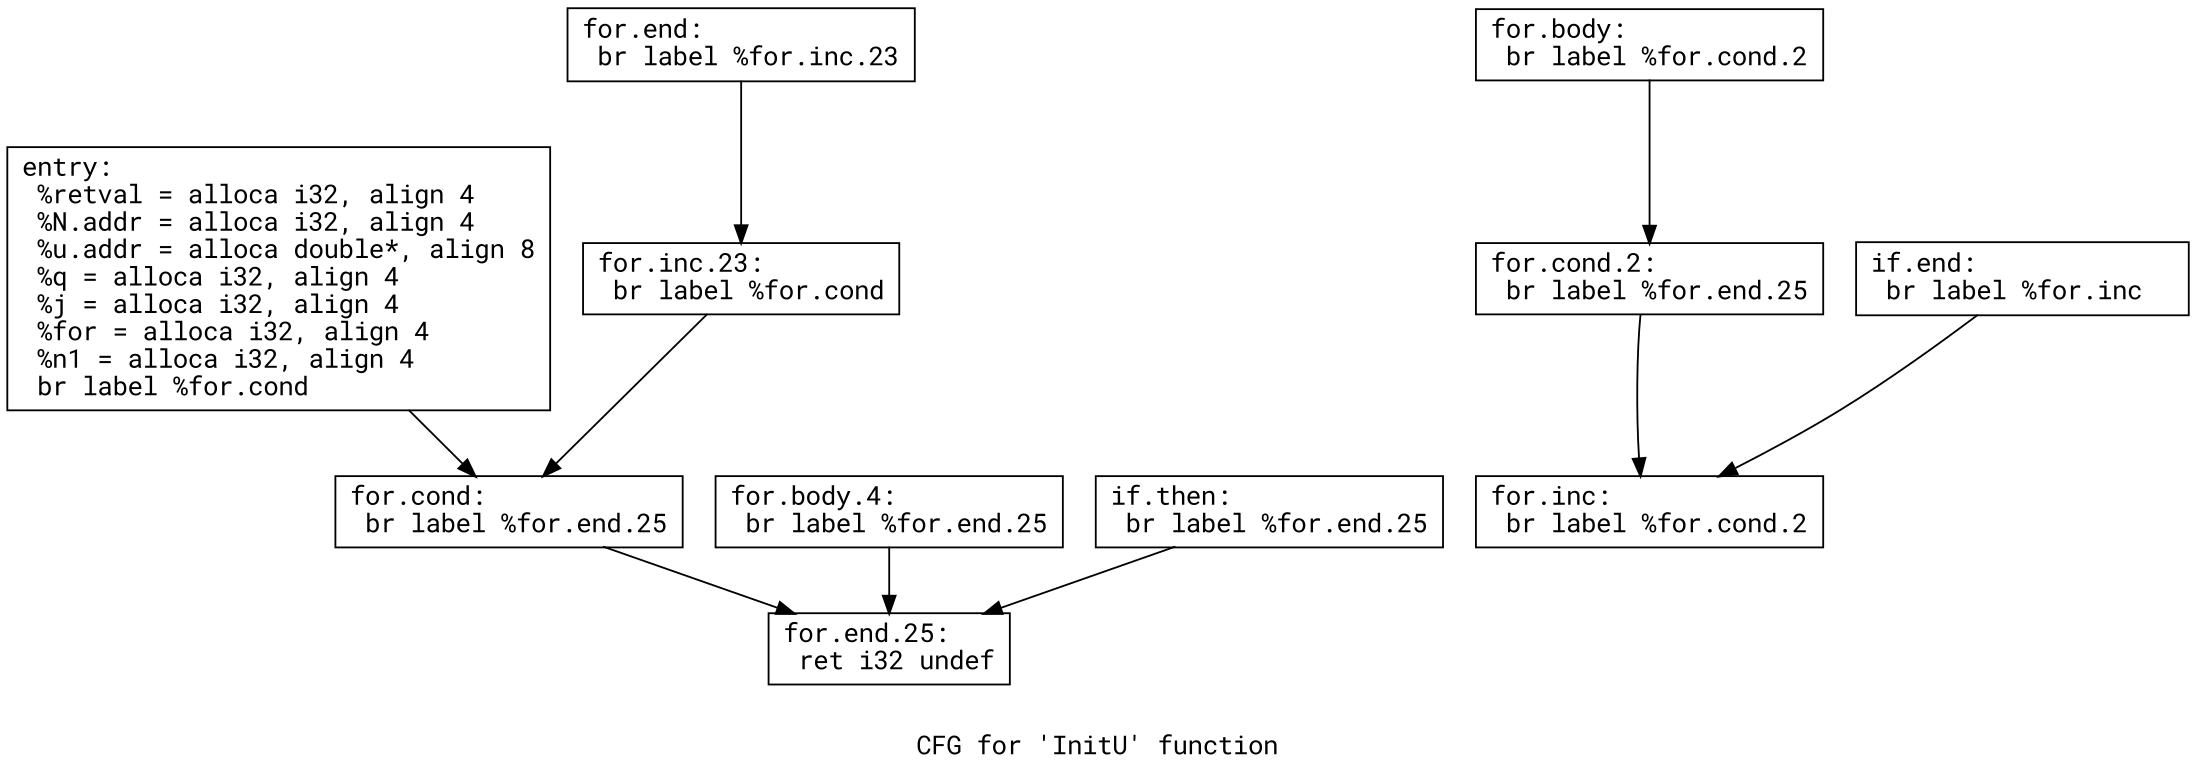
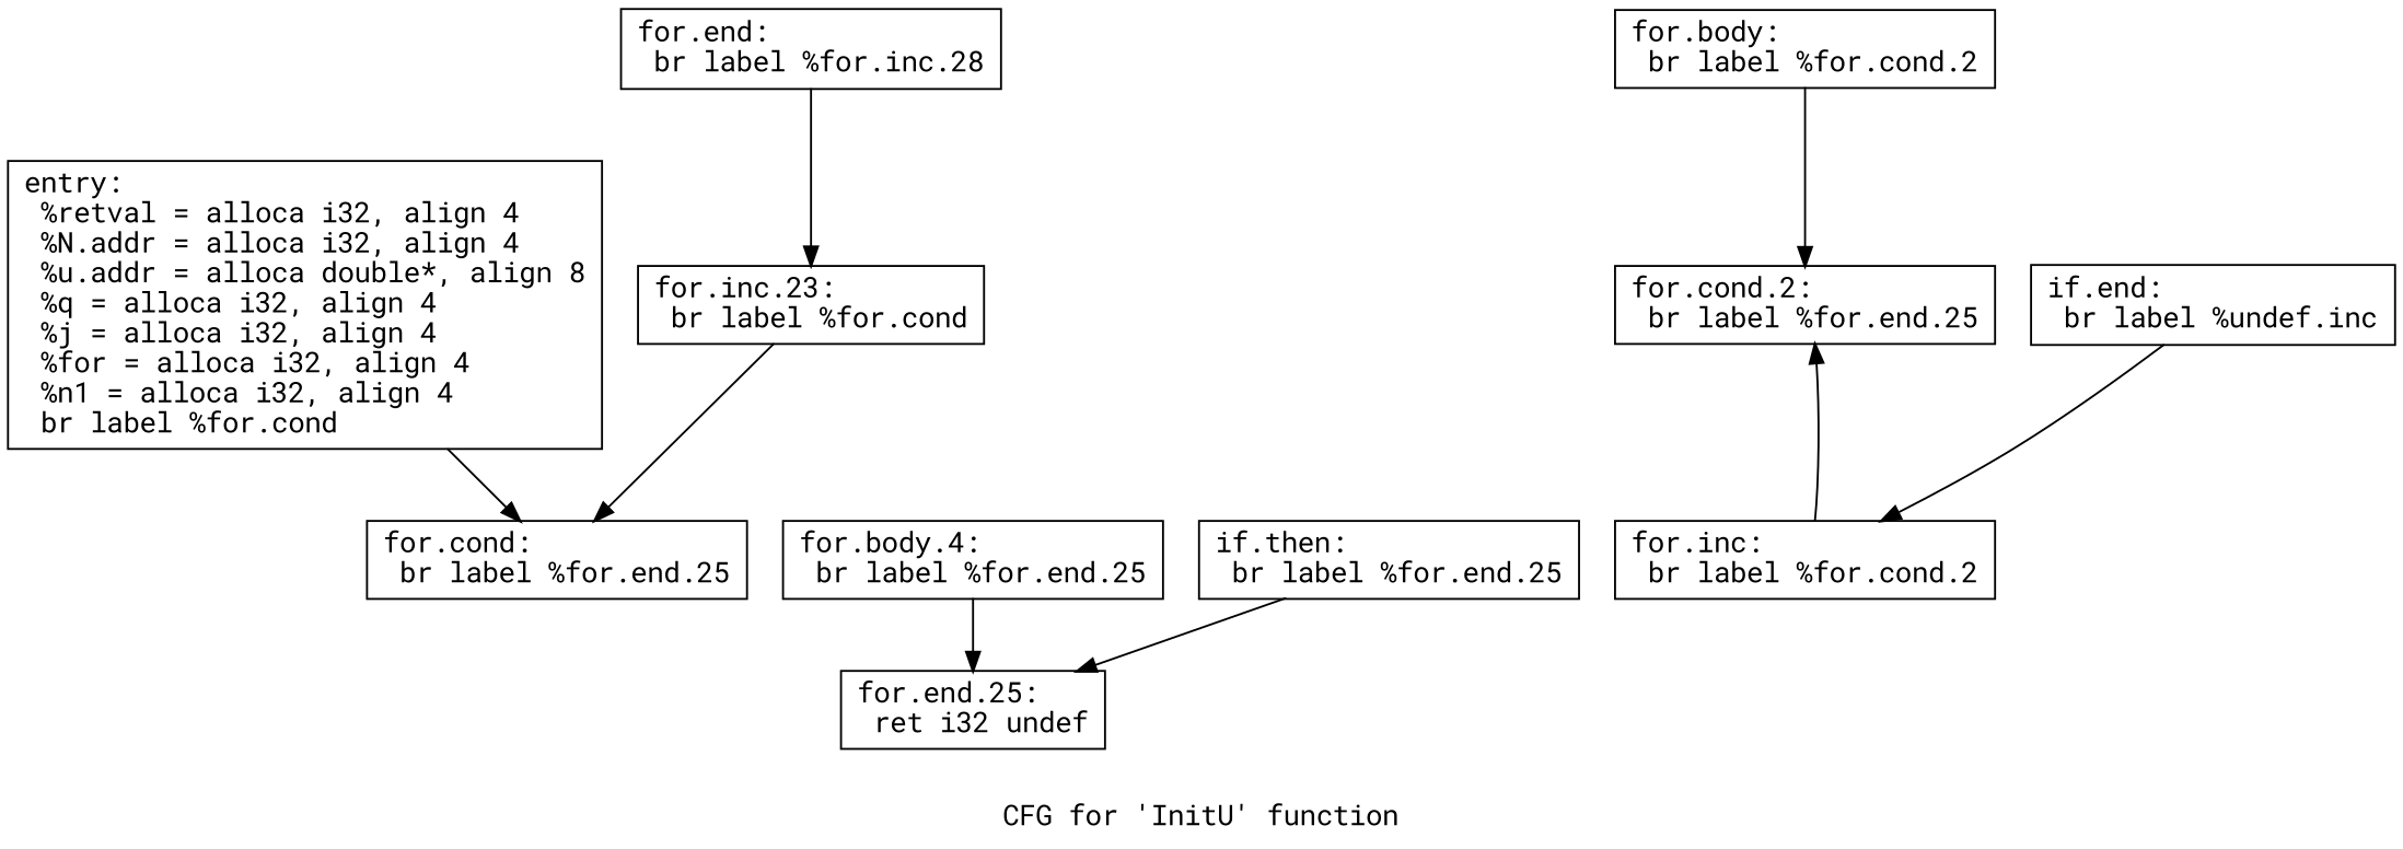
  digraph {
    fontname="Roboto Mono"
    label="CFG for 'InitU' function"
    node [fontname="Roboto Mono" shape=record]
    edge [fontname="Roboto Mono"]
    n1 [label="{entry:\l  %retval = alloca i32, align 4\l  %N.addr = alloca i32, align 4\l  %u.addr = alloca double*, align 8\l  %q = alloca i32, align 4\l  %j = alloca i32, align 4\l  %for = alloca i32, align 4\l  %n1 = alloca i32, align 4\l  br label %for.cond\l}"]
    n2 [label="{for.cond:                                         \l  br label %for.end.25\l}"]
    n3 [label="{for.end.25:                                       \l  ret i32 undef\l}"]
    n4 [label="{for.body:                                         \l  br label %for.cond.2\l}"]
    n5 [label="{for.cond.2:                                       \l  br label %for.end.25\l}"]
    n6 [label="{for.body.4:                                       \l  br label %for.end.25\l}"]
    n7 [label="{if.then:                                          \l  br label %for.end.25\l}"]
-   n8 [label="{if.end:                                           \l  br label %for.inc\l}"]
+   n8 [label="{if.end:                                           \l  br label %undef.inc\l}"]
    n9 [label="{for.inc:                                          \l  br label %for.cond.2\l}"]
-   n10 [label="{for.end:                                          \l  br label %for.inc.23\l}"]
+   n10 [label="{for.end:                                          \l  br label %for.inc.28\l}"]
    n11 [label="{for.inc.23:                                       \l  br label %for.cond\l}"]
    n1 -> n2
-   n2 -> n3
    n4 -> n5
    n6 -> n3
    n7 -> n3
    n8 -> n9
-   n5 -> n9
+   n9 -> n5
    n10 -> n11
    n11 -> n2
  }
